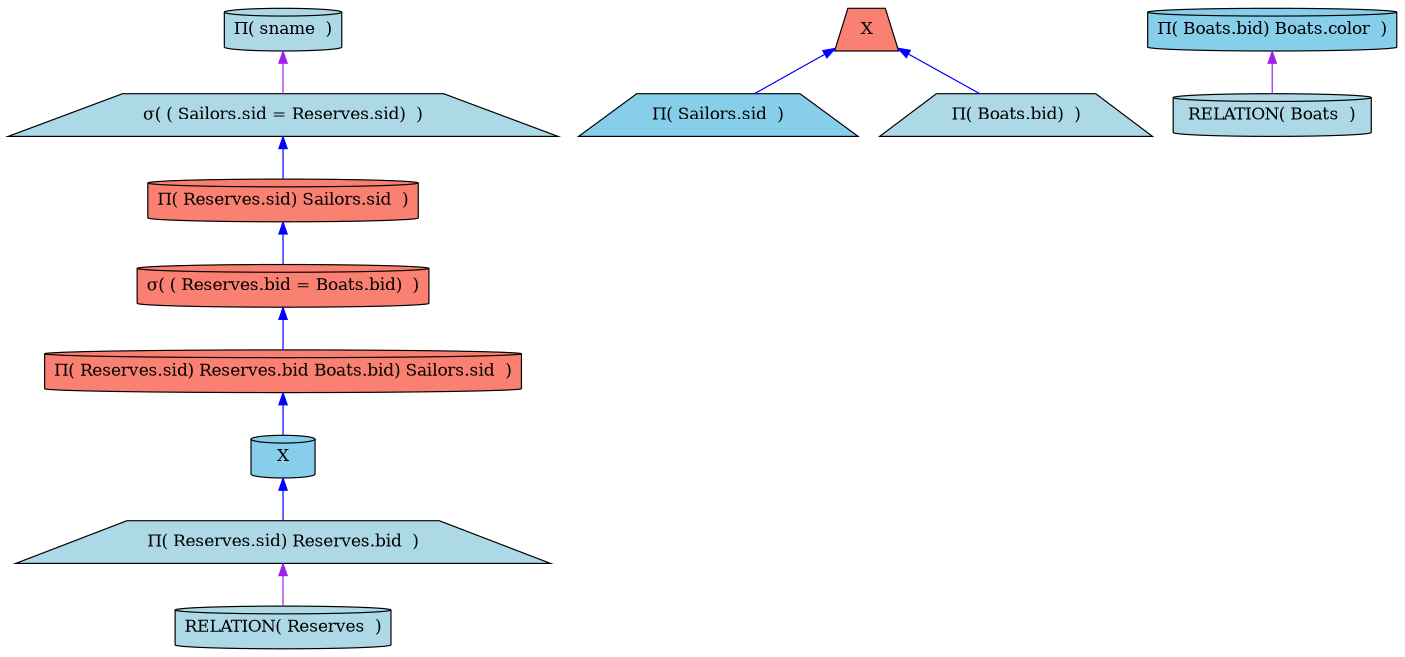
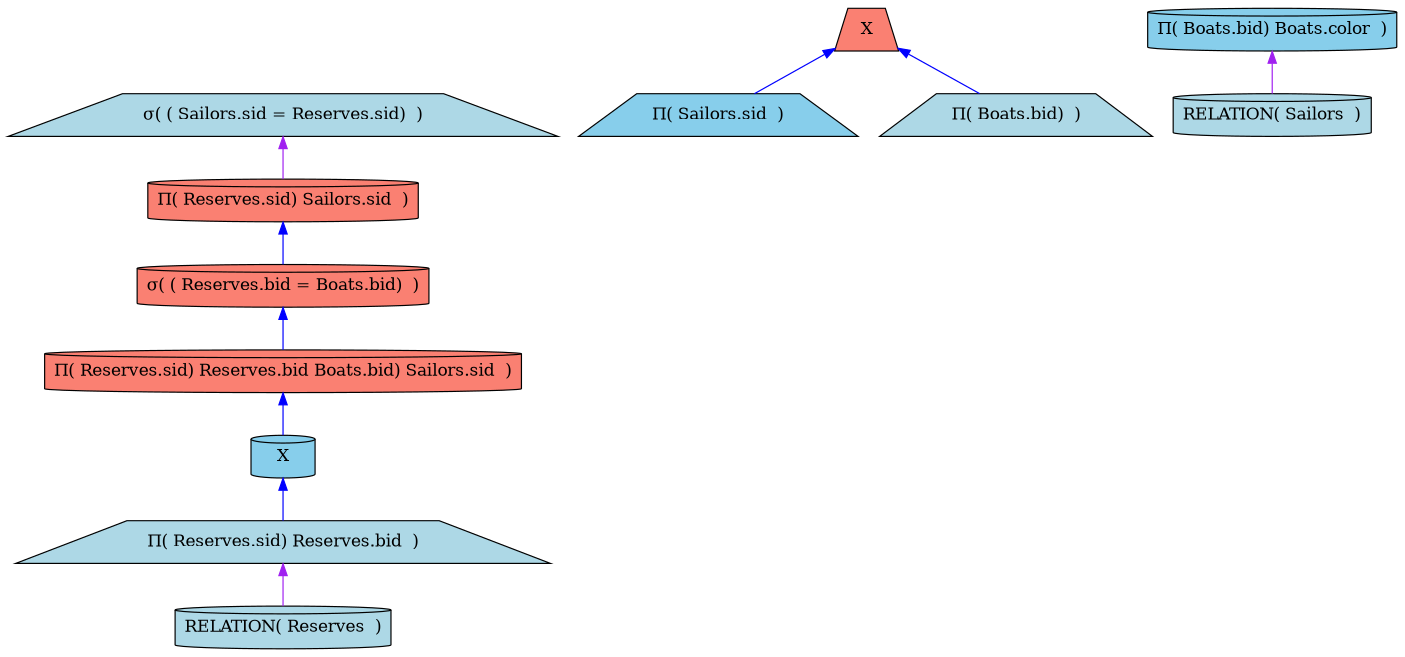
  digraph {
    node [fillcolor=lightblue shape=cylinder style=filled]
    edge [color=blue dir=back]
-   n1 [label="&#928;( sname  )"]
    n2 [label="&#963;( ( Sailors.sid = Reserves.sid)  )" shape=trapezium]
    n3 [fillcolor=salmon label="&#928;( Reserves.sid) Sailors.sid  )"]
    n4 [fillcolor=salmon label="&#963;( ( Reserves.bid = Boats.bid)  )"]
    n5 [fillcolor=salmon label="&#928;( Reserves.sid) Reserves.bid Boats.bid) Sailors.sid  )"]
    n6 [fillcolor=skyblue label=X]
    n7 [label="&#928;( Reserves.sid) Reserves.bid  )" shape=trapezium]
    n8 [label="RELATION( Reserves  )"]
    n9 [fillcolor=salmon label=X shape=trapezium]
    n10 [fillcolor=skyblue label="&#928;( Sailors.sid  )" shape=trapezium]
    n11 [label="&#928;( Boats.bid)  )" shape=trapezium]
    n12 [fillcolor=skyblue label="&#928;( Boats.bid) Boats.color  )"]
-   n13 [label="RELATION( Boats  )"]
-   n1 -> n2 [color=purple]
-   n2 -> n3
+   n13 [label="RELATION( Sailors  )"]
+   n2 -> n3 [color=purple]
    n3 -> n4
    n4 -> n5
    n5 -> n6
    n6 -> n7
    n7 -> n8 [color=purple]
    n9 -> n10
    n9 -> n11
    n12 -> n13 [color=purple]
  }
